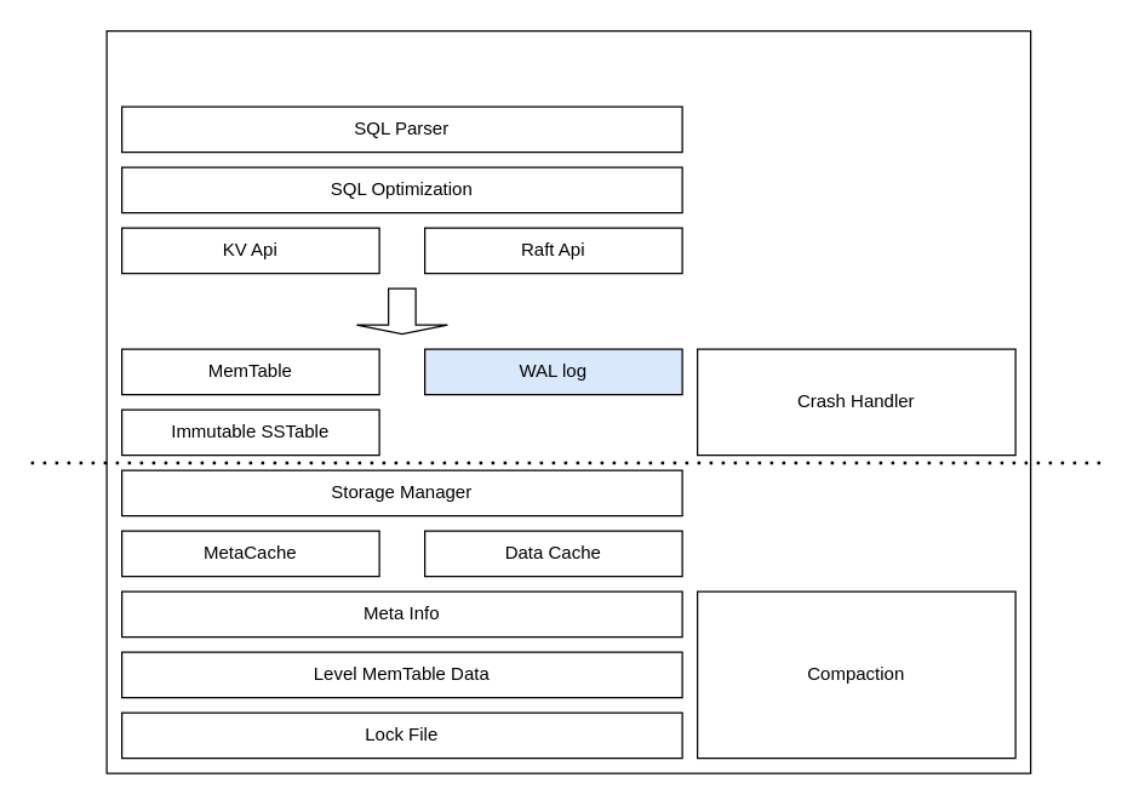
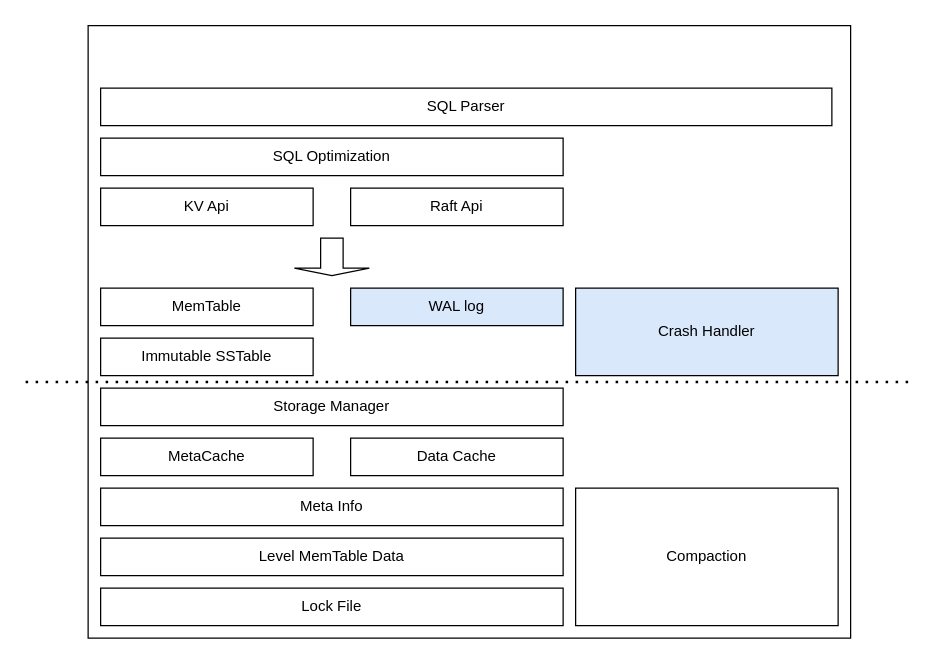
  <mxCell id="0" />
  <mxCell id="1" parent="0" />
  <mxCell id="2" value="" style="rounded=0;whiteSpace=wrap;html=1;" parent="1" vertex="1"><mxGeometry x="70" y="20" width="610" height="490" as="geometry" /></mxCell>
- <mxCell id="3" value="SQL Parser" style="rounded=0;whiteSpace=wrap;html=1;" parent="1" vertex="1"><mxGeometry x="80" y="70" width="370" height="30" as="geometry" /></mxCell>
+ <mxCell id="3" value="SQL Parser" style="rounded=0;whiteSpace=wrap;html=1;" parent="1" vertex="1"><mxGeometry x="80" y="70" width="585" height="30" as="geometry" /></mxCell>
  <mxCell id="4" value="SQL Optimization" style="rounded=0;whiteSpace=wrap;html=1;" parent="1" vertex="1"><mxGeometry x="80" y="110" width="370" height="30" as="geometry" /></mxCell>
  <mxCell id="5" value="KV Api" style="rounded=0;whiteSpace=wrap;html=1;" parent="1" vertex="1"><mxGeometry x="80" y="150" width="170" height="30" as="geometry" /></mxCell>
  <mxCell id="6" value="Raft Api" style="rounded=0;whiteSpace=wrap;html=1;" parent="1" vertex="1"><mxGeometry x="280" y="150" width="170" height="30" as="geometry" /></mxCell>
  <mxCell id="7" value="Immutable SSTable" style="rounded=0;whiteSpace=wrap;html=1;" parent="1" vertex="1"><mxGeometry x="80" y="270" width="170" height="30" as="geometry" /></mxCell>
  <mxCell id="8" value="WAL log" style="rounded=0;whiteSpace=wrap;html=1;fillColor=#dae8fc;" parent="1" vertex="1"><mxGeometry x="280" y="230" width="170" height="30" as="geometry" /></mxCell>
  <mxCell id="9" value="" style="shape=singleArrow;direction=south;whiteSpace=wrap;html=1;" parent="1" vertex="1"><mxGeometry x="235" y="190" width="60" height="30" as="geometry" /></mxCell>
  <mxCell id="10" value="MemTable" style="rounded=0;whiteSpace=wrap;html=1;" parent="1" vertex="1"><mxGeometry x="80" y="230" width="170" height="30" as="geometry" /></mxCell>
  <mxCell id="11" value="Level MemTable Data" style="rounded=0;whiteSpace=wrap;html=1;" parent="1" vertex="1"><mxGeometry x="80" y="430" width="370" height="30" as="geometry" /></mxCell>
  <mxCell id="12" value="Meta Info" style="rounded=0;whiteSpace=wrap;html=1;" parent="1" vertex="1"><mxGeometry x="80" y="390" width="370" height="30" as="geometry" /></mxCell>
  <mxCell id="13" value="Compaction" style="rounded=0;whiteSpace=wrap;html=1;" parent="1" vertex="1"><mxGeometry x="460" y="390" width="210" height="110" as="geometry" /></mxCell>
  <mxCell id="14" value="Lock File" style="rounded=0;whiteSpace=wrap;html=1;" parent="1" vertex="1"><mxGeometry x="80" y="470" width="370" height="30" as="geometry" /></mxCell>
- <mxCell id="15" value="Crash Handler" style="rounded=0;whiteSpace=wrap;html=1;" parent="1" vertex="1"><mxGeometry x="460" y="230" width="210" height="70" as="geometry" /></mxCell>
+ <mxCell id="15" value="Crash Handler" style="rounded=0;whiteSpace=wrap;html=1;fillColor=#dae8fc;" parent="1" vertex="1"><mxGeometry x="460" y="230" width="210" height="70" as="geometry" /></mxCell>
  <mxCell id="16" value="Storage Manager" style="rounded=0;whiteSpace=wrap;html=1;" parent="1" vertex="1"><mxGeometry x="80" y="310" width="370" height="30" as="geometry" /></mxCell>
  <mxCell id="17" value="Data Cache" style="rounded=0;whiteSpace=wrap;html=1;" parent="1" vertex="1"><mxGeometry x="280" y="350" width="170" height="30" as="geometry" /></mxCell>
  <mxCell id="18" value="MetaCache" style="rounded=0;whiteSpace=wrap;html=1;" parent="1" vertex="1"><mxGeometry x="80" y="350" width="170" height="30" as="geometry" /></mxCell>
  <mxCell id="19" value="" style="endArrow=none;dashed=1;html=1;dashPattern=1 3;strokeWidth=2;" parent="1" edge="1"><mxGeometry width="50" height="50" relative="1" as="geometry"><mxPoint x="20" y="305" as="sourcePoint" /><mxPoint x="730" y="305" as="targetPoint" /></mxGeometry></mxCell>
